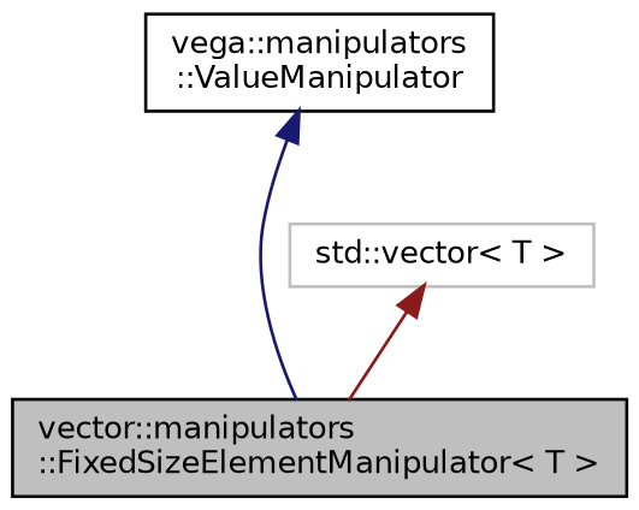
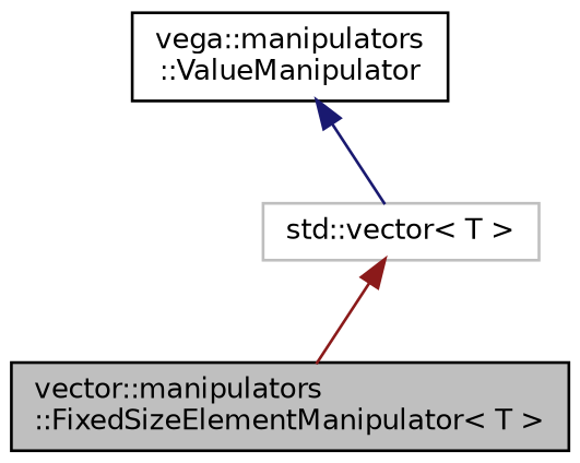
  digraph {
    node [color=black fillcolor=white fontname=Helvetica fontsize=10 shape=record style=filled]
    edge [dir=back fontname=Helvetica fontsize=10 labelfontname=Helvetica labelfontsize=10 style=solid]
    n1 [fillcolor=grey75 fontcolor=black height=0.2 label="vector::manipulators\l::FixedSizeElementManipulator\< T \>" width=0.4]
    n2 [height=0.2 label="vega::manipulators\l::ValueManipulator" width=0.4]
    n3 [color=grey75 height=0.2 label="std::vector\< T \>" width=0.4]
-   n2 -> n1 [color=midnightblue]
+   n2 -> n3 [color=midnightblue]
    n3 -> n1 [color=firebrick4]
  }
